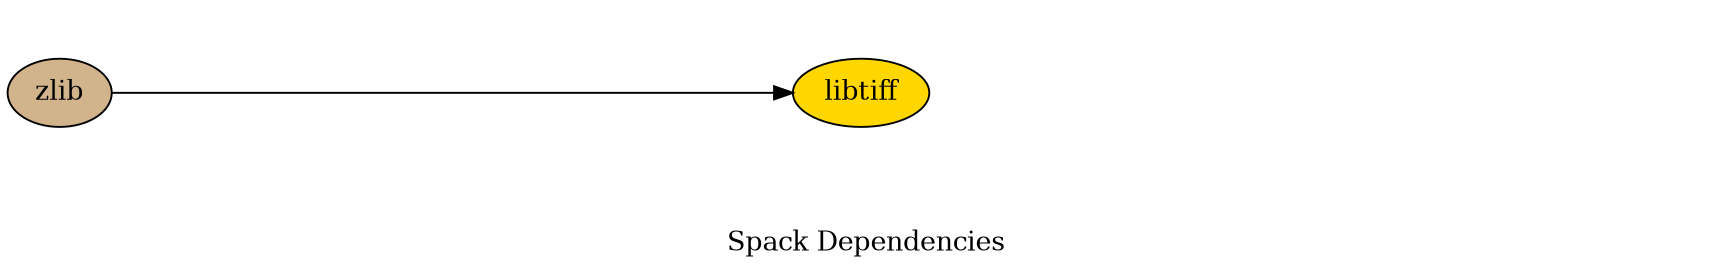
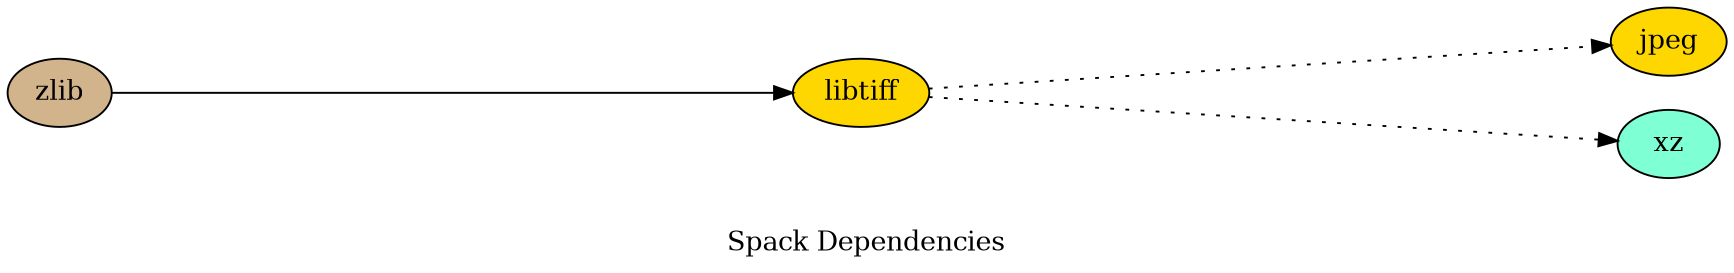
  digraph {
    label="Spack Dependencies"
    labelloc=b
    rankdir=LR
    ranksep=5
    node [fillcolor=gold style=filled]
    edge [style=dotted]
+   n1 [label=jpeg]
+   n2 [fillcolor=aquamarine label=xz]
    n3 [fillcolor=tan label=zlib]
    n4 [label=libtiff]
    n3 -> n4 [style=solid]
+   n4 -> n1
+   n4 -> n2
  }
